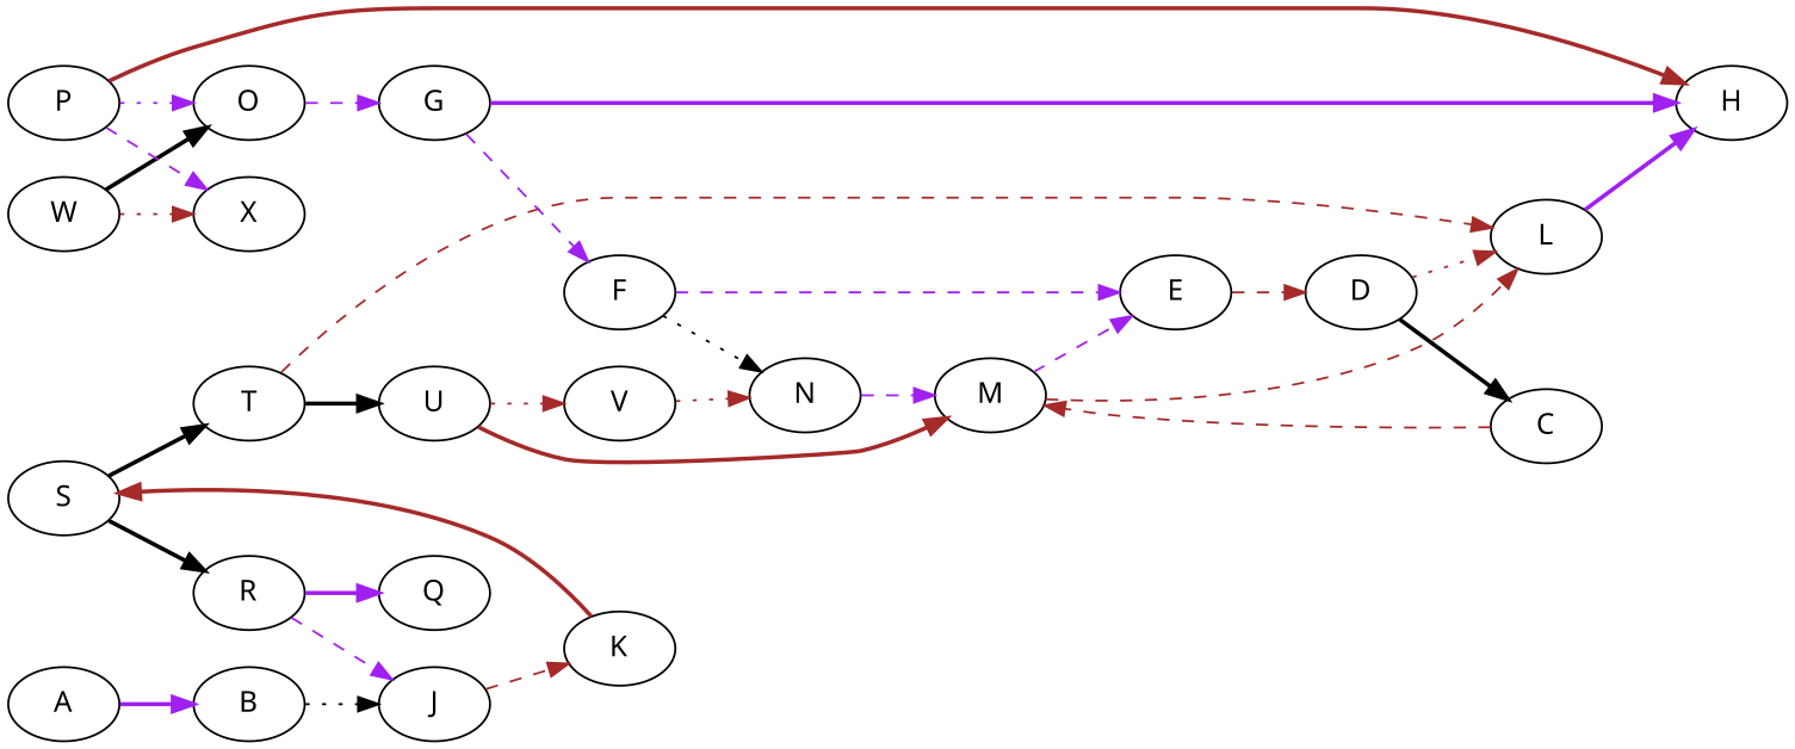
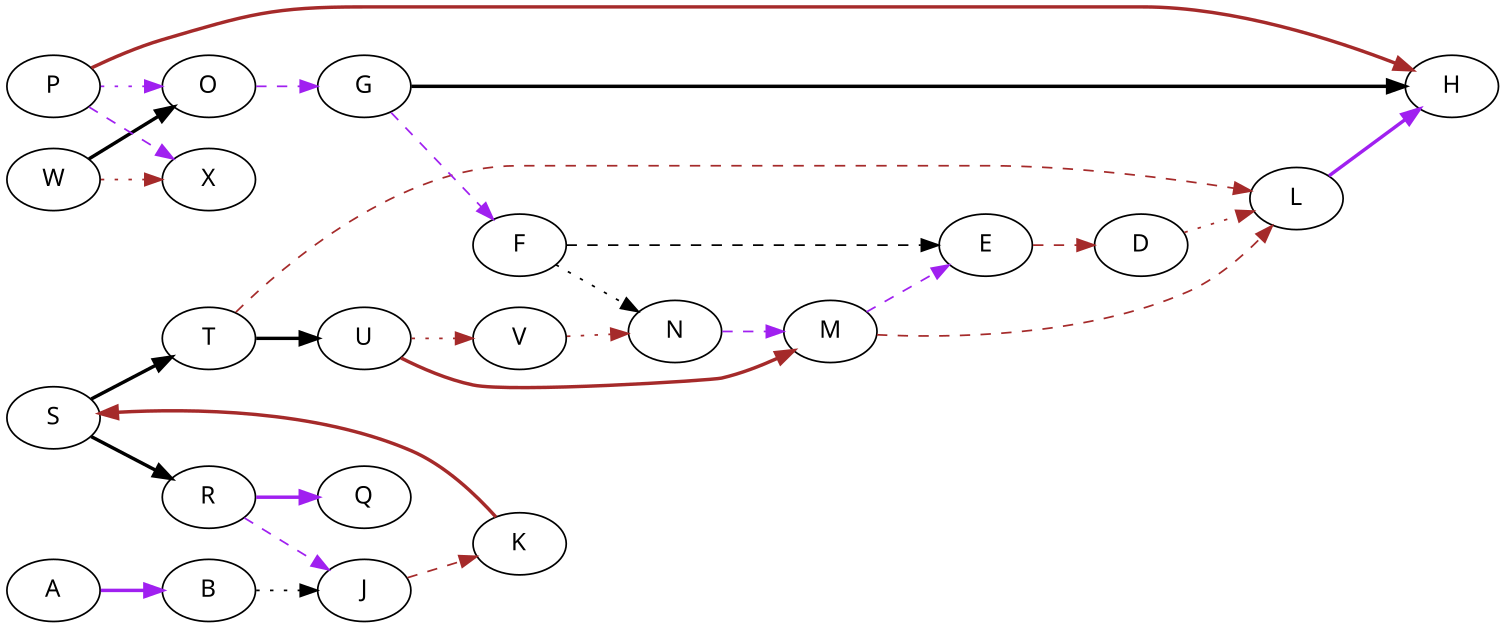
  digraph {
    fontname="Noto Sans"
    rankdir=LR
    node [fontname="Noto Sans"]
    edge [color=brown fontname="Noto Sans" style=bold]
    T
    U
    L
    V
    M
    H
    N
    E
    W
    O
    X
    G
    F
    D
    P
    S
    R
    J
    Q
    K
    B
-   C
    A
    T -> U [color=black]
    T -> L [style=dashed]
    U -> V [style=dotted]
    U -> M
    L -> H [color=purple]
    V -> N [style=dotted]
    M -> L [style=dashed]
    M -> E [color=purple style=dashed]
    N -> M [color=purple style=dashed]
    E -> D [style=dashed]
    W -> O [color=black]
    W -> X [style=dotted]
    O -> G [color=purple style=dashed]
-   G -> H [color=purple]
+   G -> H [color=black]
    G -> F [color=purple style=dashed]
    F -> N [color=black style=dotted]
-   F -> E [color=purple style=dashed]
+   F -> E [color=black style=dashed]
    D -> L [style=dotted]
-   D -> C [color=black]
    P -> H
    P -> O [color=purple style=dotted]
    P -> X [color=purple style=dashed]
    S -> T [color=black]
    S -> R [color=black]
    R -> J [color=purple style=dashed]
    R -> Q [color=purple]
    J -> K [style=dashed]
    K -> S
    B -> J [color=black style=dotted]
-   C -> M [style=dashed]
    A -> B [color=purple]
  }
